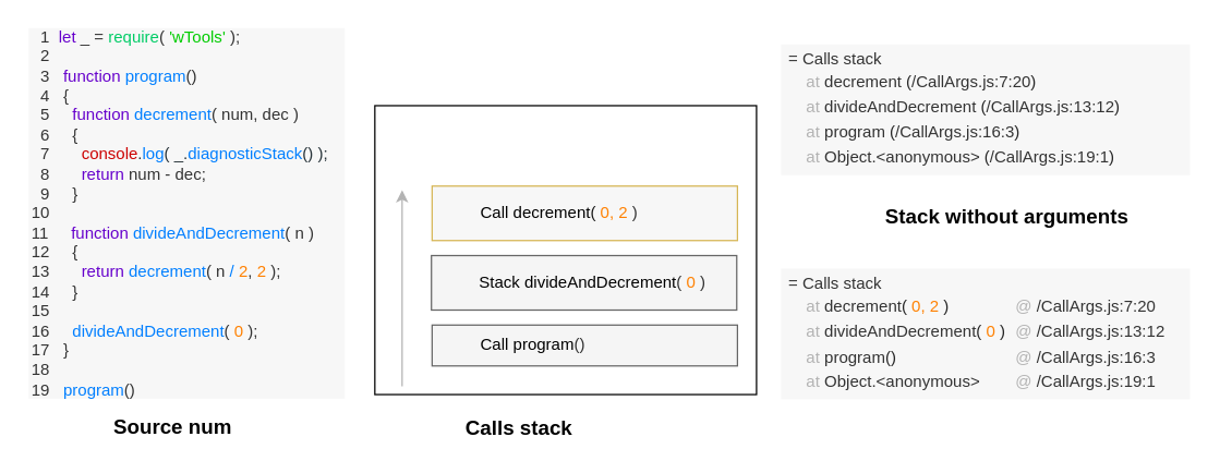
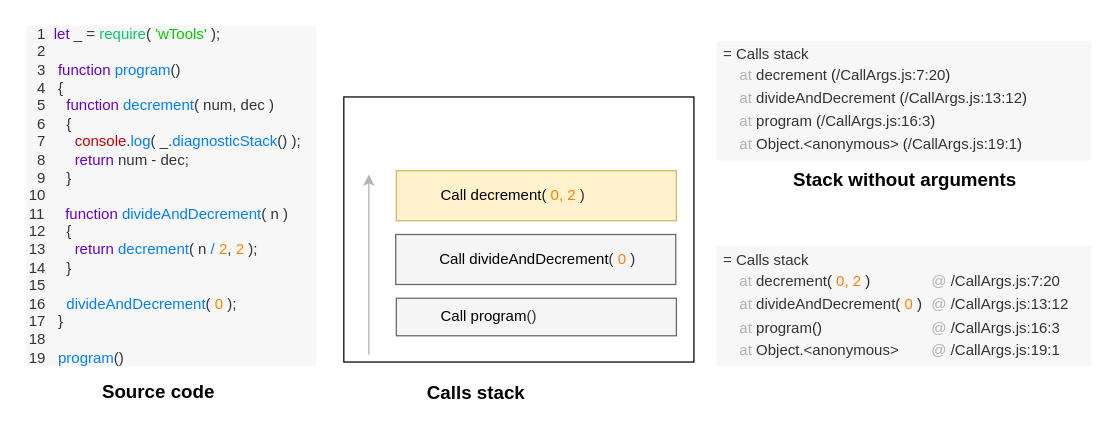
  <mxCell id="0" />
  <mxCell id="1" parent="0" />
  <mxCell id="2" value="" style="rounded=0;whiteSpace=wrap;html=1;strokeColor=#000000;fillColor=#ffffff;" parent="1" vertex="1"><mxGeometry x="274.5" y="77" width="280" height="212" as="geometry" /></mxCell>
  <mxCell id="3" value="Calls stack" style="text;html=1;align=center;verticalAlign=middle;resizable=0;points=[];;autosize=1;fontStyle=1;fontSize=15;" parent="1" vertex="1"><mxGeometry x="333.5" y="301" width="92" height="24" as="geometry" /></mxCell>
- <mxCell id="4" value="&lt;font color=&quot;#000000&quot;&gt;&amp;nbsp; &amp;nbsp; &amp;nbsp; &amp;nbsp; &amp;nbsp; Stack divideAndDecrement&lt;/font&gt;(&lt;font color=&quot;#ff8000&quot;&gt; 0 &lt;/font&gt;)" style="rounded=0;whiteSpace=wrap;html=1;fillColor=#f5f5f5;strokeColor=#666666;align=left;fontColor=#333333;" parent="1" vertex="1"><mxGeometry x="316" y="187" width="224" height="40" as="geometry" /></mxCell>
- <mxCell id="5" value="&lt;font color=&quot;#000000&quot;&gt;&amp;nbsp; &amp;nbsp; &amp;nbsp; &amp;nbsp; &amp;nbsp; Call decrement&lt;/font&gt;&lt;font color=&quot;#1a1a1a&quot;&gt;(&lt;/font&gt;&lt;font color=&quot;#ff8000&quot;&gt; 0, 2 &lt;/font&gt;&lt;font color=&quot;#333333&quot;&gt;)&lt;/font&gt;" style="rounded=0;whiteSpace=wrap;html=1;fillColor=#f7f7f7;strokeColor=#d6b656;align=left;" parent="1" vertex="1"><mxGeometry x="316.5" y="136" width="224" height="40" as="geometry" /></mxCell>
+ <mxCell id="4" value="&lt;font color=&quot;#000000&quot;&gt;&amp;nbsp; &amp;nbsp; &amp;nbsp; &amp;nbsp; &amp;nbsp; Call divideAndDecrement&lt;/font&gt;(&lt;font color=&quot;#ff8000&quot;&gt; 0 &lt;/font&gt;)" style="rounded=0;whiteSpace=wrap;html=1;fillColor=#f5f5f5;strokeColor=#666666;align=left;fontColor=#333333;" parent="1" vertex="1"><mxGeometry x="316" y="187" width="224" height="40" as="geometry" /></mxCell>
+ <mxCell id="5" value="&lt;font color=&quot;#000000&quot;&gt;&amp;nbsp; &amp;nbsp; &amp;nbsp; &amp;nbsp; &amp;nbsp; Call decrement&lt;/font&gt;&lt;font color=&quot;#1a1a1a&quot;&gt;(&lt;/font&gt;&lt;font color=&quot;#ff8000&quot;&gt; 0, 2 &lt;/font&gt;&lt;font color=&quot;#333333&quot;&gt;)&lt;/font&gt;" style="rounded=0;whiteSpace=wrap;html=1;fillColor=#fff2cc;strokeColor=#d6b656;align=left;" parent="1" vertex="1"><mxGeometry x="316.5" y="136" width="224" height="40" as="geometry" /></mxCell>
  <mxCell id="6" value="&lt;font color=&quot;#000000&quot;&gt;&amp;nbsp; &amp;nbsp; &amp;nbsp; &amp;nbsp; &amp;nbsp; Call program&lt;/font&gt;()" style="rounded=0;whiteSpace=wrap;html=1;fillColor=#f5f5f5;strokeColor=#666666;align=left;fontColor=#333333;" parent="1" vertex="1"><mxGeometry x="316.5" y="238" width="224" height="30" as="geometry" /></mxCell>
- <mxCell id="7" value="Stack without arguments" style="text;html=1;align=center;verticalAlign=middle;resizable=0;points=[];;autosize=1;fontStyle=1;fontSize=15;" parent="1" vertex="1"><mxGeometry x="643.5" y="146" width="188" height="24" as="geometry" /></mxCell>
+ <mxCell id="7" value="Stack without arguments" style="text;html=1;align=center;verticalAlign=middle;resizable=0;points=[];;autosize=1;fontStyle=1;fontSize=15;" parent="1" vertex="1"><mxGeometry x="628.5" y="131" width="188" height="24" as="geometry" /></mxCell>
  <mxCell id="8" value="&lt;span style=&quot;color: rgb(51 , 51 , 51)&quot;&gt;&amp;nbsp;= Calls stack&lt;/span&gt;&lt;br&gt;&lt;table&gt;&lt;tbody&gt;&lt;tr&gt;&lt;td&gt;&lt;font color=&quot;#6e6e6e&quot;&gt;&amp;nbsp; &amp;nbsp; &lt;/font&gt;&lt;font color=&quot;#b3b3b3&quot;&gt;at&amp;nbsp;&lt;/font&gt;&lt;span style=&quot;color: rgb(51 , 51 , 51)&quot;&gt;decrement&lt;/span&gt;&lt;font color=&quot;#262626&quot;&gt;(&lt;/font&gt;&lt;span style=&quot;color: rgb(51 , 51 , 51)&quot;&gt;&amp;nbsp;&lt;/span&gt;&lt;font color=&quot;#ff8000&quot;&gt;0, 2&lt;/font&gt;&lt;span style=&quot;color: rgb(51 , 51 , 51)&quot;&gt; &lt;/span&gt;&lt;font color=&quot;#262626&quot;&gt;)&lt;/font&gt;&lt;span style=&quot;color: rgb(51 , 51 , 51)&quot;&gt;&amp;nbsp;&lt;/span&gt;&lt;br&gt;&lt;/td&gt;&lt;td&gt;&lt;font color=&quot;#6e6e6e&quot;&gt;&amp;nbsp;&lt;/font&gt;&lt;font color=&quot;#b3b3b3&quot;&gt;@&lt;/font&gt;&lt;font color=&quot;#6e6e6e&quot;&gt;&amp;nbsp;&lt;/font&gt;&lt;span style=&quot;color: rgb(51 , 51 , 51)&quot;&gt;/CallArgs.js:7:20&lt;/span&gt;&lt;br&gt;&lt;/td&gt;&lt;/tr&gt;&lt;tr&gt;&lt;td&gt;&lt;font color=&quot;#6e6e6e&quot;&gt;&amp;nbsp; &amp;nbsp; &lt;/font&gt;&lt;font color=&quot;#b3b3b3&quot;&gt;at&lt;/font&gt;&lt;span style=&quot;color: rgb(51 , 51 , 51)&quot;&gt;&amp;nbsp;divideAndDecrement&lt;/span&gt;&lt;font color=&quot;#262626&quot;&gt;(&lt;/font&gt;&lt;span style=&quot;color: rgb(51 , 51 , 51)&quot;&gt;&amp;nbsp;&lt;/span&gt;&lt;font color=&quot;#ff8000&quot;&gt;0&lt;/font&gt;&lt;span style=&quot;color: rgb(51 , 51 , 51)&quot;&gt; &lt;/span&gt;&lt;font color=&quot;#262626&quot;&gt;)&lt;/font&gt;&lt;br&gt;&lt;/td&gt;&lt;td&gt;&amp;nbsp;&lt;font color=&quot;#b3b3b3&quot;&gt;@&lt;/font&gt;&lt;font color=&quot;#6e6e6e&quot;&gt;&amp;nbsp;&lt;/font&gt;&lt;span style=&quot;color: rgb(51 , 51 , 51)&quot;&gt;/CallArgs.js:13:12&lt;/span&gt;&lt;/td&gt;&lt;/tr&gt;&lt;tr&gt;&lt;td&gt;&lt;font color=&quot;#6e6e6e&quot;&gt;&amp;nbsp; &amp;nbsp; &lt;/font&gt;&lt;font color=&quot;#b3b3b3&quot;&gt;at&lt;/font&gt;&lt;span style=&quot;color: rgb(51 , 51 , 51)&quot;&gt;&amp;nbsp;program&lt;/span&gt;&lt;font color=&quot;#262626&quot;&gt;()&lt;/font&gt;&lt;/td&gt;&lt;td&gt;&amp;nbsp;&lt;font color=&quot;#b3b3b3&quot;&gt;@&lt;/font&gt;&lt;font color=&quot;#6e6e6e&quot;&gt;&amp;nbsp;&lt;/font&gt;&lt;span style=&quot;color: rgb(51 , 51 , 51)&quot;&gt;/CallArgs.js:16:3&lt;/span&gt;&lt;br&gt;&lt;/td&gt;&lt;/tr&gt;&lt;tr&gt;&lt;td&gt;&lt;font color=&quot;#6e6e6e&quot;&gt;&amp;nbsp; &amp;nbsp; &lt;/font&gt;&lt;font color=&quot;#b3b3b3&quot;&gt;at&lt;/font&gt;&lt;span style=&quot;color: rgb(51 , 51 , 51)&quot;&gt;&amp;nbsp;Object.&amp;lt;anonymous&amp;gt;&lt;/span&gt;&lt;/td&gt;&lt;td&gt;&lt;font color=&quot;#6e6e6e&quot;&gt;&amp;nbsp;&lt;/font&gt;&lt;font color=&quot;#b3b3b3&quot;&gt;@&lt;/font&gt;&lt;font color=&quot;#6e6e6e&quot;&gt;&amp;nbsp;&lt;/font&gt;&lt;span style=&quot;color: rgb(51 , 51 , 51)&quot;&gt;/CallArgs.js:19:1&lt;/span&gt;&lt;br&gt;&lt;/td&gt;&lt;/tr&gt;&lt;/tbody&gt;&lt;/table&gt;" style="text;html=1;align=left;verticalAlign=middle;resizable=0;points=[];;autosize=1;fontFamily=Helvetica;fillColor=#F7F7F7;strokeColor=none;" parent="1" vertex="1"><mxGeometry x="572.5" y="196.5" width="300" height="96" as="geometry" /></mxCell>
  <mxCell id="9" value="&lt;span style=&quot;color: rgb(51 , 51 , 51)&quot;&gt;&amp;nbsp;= Calls stack&lt;/span&gt;&lt;br&gt;&lt;table&gt;&lt;tbody&gt;&lt;tr&gt;&lt;td&gt;&lt;font color=&quot;#6e6e6e&quot;&gt;&amp;nbsp; &amp;nbsp;&amp;nbsp;&lt;/font&gt;&lt;font color=&quot;#b3b3b3&quot;&gt;at&lt;/font&gt;&lt;span style=&quot;color: rgb(51 , 51 , 51)&quot;&gt;&amp;nbsp;decrement &lt;/span&gt;&lt;font color=&quot;#262626&quot;&gt;(&lt;/font&gt;&lt;span style=&quot;color: rgb(51 , 51 , 51)&quot;&gt;/CallArgs.js:7:20&lt;/span&gt;&lt;font color=&quot;#262626&quot;&gt;)&lt;/font&gt;&lt;/td&gt;&lt;td&gt;&lt;br&gt;&lt;/td&gt;&lt;/tr&gt;&lt;tr&gt;&lt;td&gt;&lt;font color=&quot;#6e6e6e&quot;&gt;&amp;nbsp; &amp;nbsp;&amp;nbsp;&lt;/font&gt;&lt;font color=&quot;#b3b3b3&quot;&gt;at&lt;/font&gt;&lt;span style=&quot;color: rgb(51 , 51 , 51)&quot;&gt;&amp;nbsp;divideAndDecrement &lt;/span&gt;&lt;font color=&quot;#262626&quot;&gt;(&lt;/font&gt;&lt;span style=&quot;color: rgb(51 , 51 , 51)&quot;&gt;/CallArgs.js:13:12&lt;/span&gt;&lt;font color=&quot;#262626&quot;&gt;)&lt;/font&gt;&lt;/td&gt;&lt;td&gt;&amp;nbsp; &amp;nbsp; &amp;nbsp; &amp;nbsp; &amp;nbsp;&amp;nbsp;&lt;/td&gt;&lt;/tr&gt;&lt;tr&gt;&lt;td&gt;&lt;font color=&quot;#6e6e6e&quot;&gt;&amp;nbsp; &amp;nbsp;&amp;nbsp;&lt;/font&gt;&lt;font color=&quot;#b3b3b3&quot;&gt;at&lt;/font&gt;&lt;span style=&quot;color: rgb(51 , 51 , 51)&quot;&gt;&amp;nbsp;program &lt;/span&gt;&lt;font color=&quot;#262626&quot;&gt;(&lt;/font&gt;&lt;span style=&quot;color: rgb(51 , 51 , 51)&quot;&gt;/CallArgs.js:16:3&lt;/span&gt;&lt;font color=&quot;#262626&quot;&gt;)&lt;/font&gt;&lt;/td&gt;&lt;td&gt;&lt;/td&gt;&lt;/tr&gt;&lt;tr&gt;&lt;td&gt;&lt;font color=&quot;#6e6e6e&quot;&gt;&amp;nbsp; &amp;nbsp; &lt;/font&gt;&lt;font color=&quot;#b3b3b3&quot;&gt;at&lt;/font&gt;&lt;span style=&quot;color: rgb(51 , 51 , 51)&quot;&gt;&amp;nbsp;Object.&amp;lt;anonymous&amp;gt; &lt;/span&gt;&lt;font color=&quot;#262626&quot;&gt;(&lt;/font&gt;&lt;span style=&quot;color: rgb(51 , 51 , 51)&quot;&gt;/CallArgs.js:19:1&lt;/span&gt;&lt;font color=&quot;#262626&quot;&gt;)&lt;/font&gt;&lt;br&gt;&lt;/td&gt;&lt;td&gt;&lt;br&gt;&lt;/td&gt;&lt;/tr&gt;&lt;/tbody&gt;&lt;/table&gt;" style="text;html=1;align=left;verticalAlign=middle;resizable=0;points=[];;autosize=1;fontFamily=Helvetica;fillColor=#F7F7F7;" parent="1" vertex="1"><mxGeometry x="572.5" y="32" width="300" height="96" as="geometry" /></mxCell>
  <mxCell id="10" value="" style="endArrow=classic;html=1;strokeColor=#B3B3B3;" parent="1" edge="1"><mxGeometry width="50" height="50" relative="1" as="geometry"><mxPoint x="294.5" y="283" as="sourcePoint" /><mxPoint x="294.5" y="139" as="targetPoint" /></mxGeometry></mxCell>
  <mxCell id="11" value="&lt;div&gt;&amp;nbsp; 1&amp;nbsp; &lt;font color=&quot;#6600cc&quot;&gt;let&lt;/font&gt; _ = &lt;font color=&quot;#00cc66&quot;&gt;require&lt;/font&gt;( &lt;font color=&quot;#00cc00&quot;&gt;'wTools'&lt;/font&gt; );&lt;/div&gt;&lt;div&gt;&amp;nbsp; 2&lt;/div&gt;&lt;div&gt;&lt;div&gt;&amp;nbsp; 3&amp;nbsp; &amp;nbsp;&lt;font color=&quot;#6600cc&quot;&gt;function&lt;/font&gt; &lt;font color=&quot;#007fff&quot;&gt;program&lt;/font&gt;()&lt;/div&gt;&lt;div&gt;&amp;nbsp; 4&amp;nbsp; &amp;nbsp;{&lt;/div&gt;&lt;/div&gt;&lt;div&gt;&amp;nbsp; 5&amp;nbsp; &amp;nbsp; &amp;nbsp;&lt;font color=&quot;#6600cc&quot;&gt;function&lt;/font&gt; &lt;font color=&quot;#007fff&quot;&gt;decrement&lt;/font&gt;( num, dec )&lt;/div&gt;&lt;div&gt;&amp;nbsp; 6&amp;nbsp; &amp;nbsp; &amp;nbsp;{&lt;/div&gt;&amp;nbsp; 7&amp;nbsp; &amp;nbsp; &amp;nbsp; &amp;nbsp;&lt;span style=&quot;white-space: normal&quot;&gt;&lt;font color=&quot;#cc0000&quot;&gt;console&lt;/font&gt;&lt;/span&gt;&lt;span style=&quot;color: rgb(38 , 50 , 56) ; white-space: normal&quot;&gt;.&lt;/span&gt;&lt;span style=&quot;white-space: normal&quot;&gt;&lt;font color=&quot;#007fff&quot;&gt;log&lt;/font&gt;&lt;/span&gt;&lt;span style=&quot;color: rgb(38 , 50 , 56) ; white-space: normal&quot;&gt;(&amp;nbsp;&lt;/span&gt;&lt;span style=&quot;color: rgb(38 , 50 , 56) ; white-space: normal&quot;&gt;_.&lt;/span&gt;&lt;span style=&quot;white-space: normal&quot;&gt;&lt;font color=&quot;#007fff&quot;&gt;diagnosticStack&lt;/font&gt;&lt;/span&gt;&lt;span style=&quot;color: rgb(38 , 50 , 56) ; white-space: normal&quot;&gt;()&amp;nbsp;&lt;/span&gt;&lt;span style=&quot;color: rgb(38 , 50 , 56) ; white-space: normal&quot;&gt;);&lt;/span&gt;&lt;br&gt;&lt;div&gt;&amp;nbsp; 8&amp;nbsp; &amp;nbsp; &amp;nbsp; &amp;nbsp;&lt;font color=&quot;#6600cc&quot;&gt;return&lt;/font&gt; num - dec;&lt;/div&gt;&lt;div&gt;&amp;nbsp; 9&amp;nbsp; &amp;nbsp; &amp;nbsp;}&lt;/div&gt;&lt;div&gt;10&lt;/div&gt;&lt;div&gt;11&amp;nbsp; &amp;nbsp; &amp;nbsp;&lt;font color=&quot;#6600cc&quot;&gt;function&lt;/font&gt; &lt;font color=&quot;#007fff&quot;&gt;divideAndDecrement&lt;/font&gt;( n )&lt;/div&gt;&lt;div&gt;12&amp;nbsp; &amp;nbsp; &amp;nbsp;{&lt;/div&gt;&lt;div&gt;13&amp;nbsp; &amp;nbsp; &amp;nbsp; &amp;nbsp;&lt;font color=&quot;#6600cc&quot;&gt;return&lt;/font&gt; &lt;font color=&quot;#007fff&quot;&gt;decrement&lt;/font&gt;( n &lt;font color=&quot;#007fff&quot;&gt;/&lt;/font&gt; &lt;font color=&quot;#ff8000&quot;&gt;2&lt;/font&gt;, &lt;font color=&quot;#ff8000&quot;&gt;2&lt;/font&gt; );&lt;/div&gt;&lt;div&gt;14&amp;nbsp; &amp;nbsp; &amp;nbsp;}&lt;/div&gt;&lt;div&gt;15&lt;/div&gt;&lt;div&gt;16&amp;nbsp; &amp;nbsp; &amp;nbsp;&lt;font color=&quot;#007fff&quot;&gt;divideAndDecrement&lt;/font&gt;( &lt;font color=&quot;#ff8000&quot;&gt;0&lt;/font&gt; );&lt;br&gt;&lt;/div&gt;&lt;div&gt;&lt;span&gt;17&amp;nbsp; &amp;nbsp;}&lt;/span&gt;&lt;/div&gt;&lt;div&gt;&lt;span&gt;18&lt;/span&gt;&lt;/div&gt;&lt;div&gt;19&amp;nbsp; &amp;nbsp;&lt;font color=&quot;#007fff&quot;&gt;program&lt;/font&gt;()&lt;/div&gt;" style="text;html=1;align=left;verticalAlign=middle;resizable=0;points=[];;autosize=1;fillColor=#F7F7F7;strokeColor=none;fontColor=#333333;" parent="1" vertex="1"><mxGeometry x="20.5" y="20" width="232" height="272" as="geometry" /></mxCell>
- <mxCell id="12" value="Source num" style="text;html=1;align=center;verticalAlign=middle;resizable=0;points=[];;autosize=1;fontStyle=1;fontSize=15;" parent="1" vertex="1"><mxGeometry x="74" y="300" width="104" height="24" as="geometry" /></mxCell>
+ <mxCell id="12" value="Source code" style="text;html=1;align=center;verticalAlign=middle;resizable=0;points=[];;autosize=1;fontStyle=1;fontSize=15;" parent="1" vertex="1"><mxGeometry x="74" y="300" width="104" height="24" as="geometry" /></mxCell>
